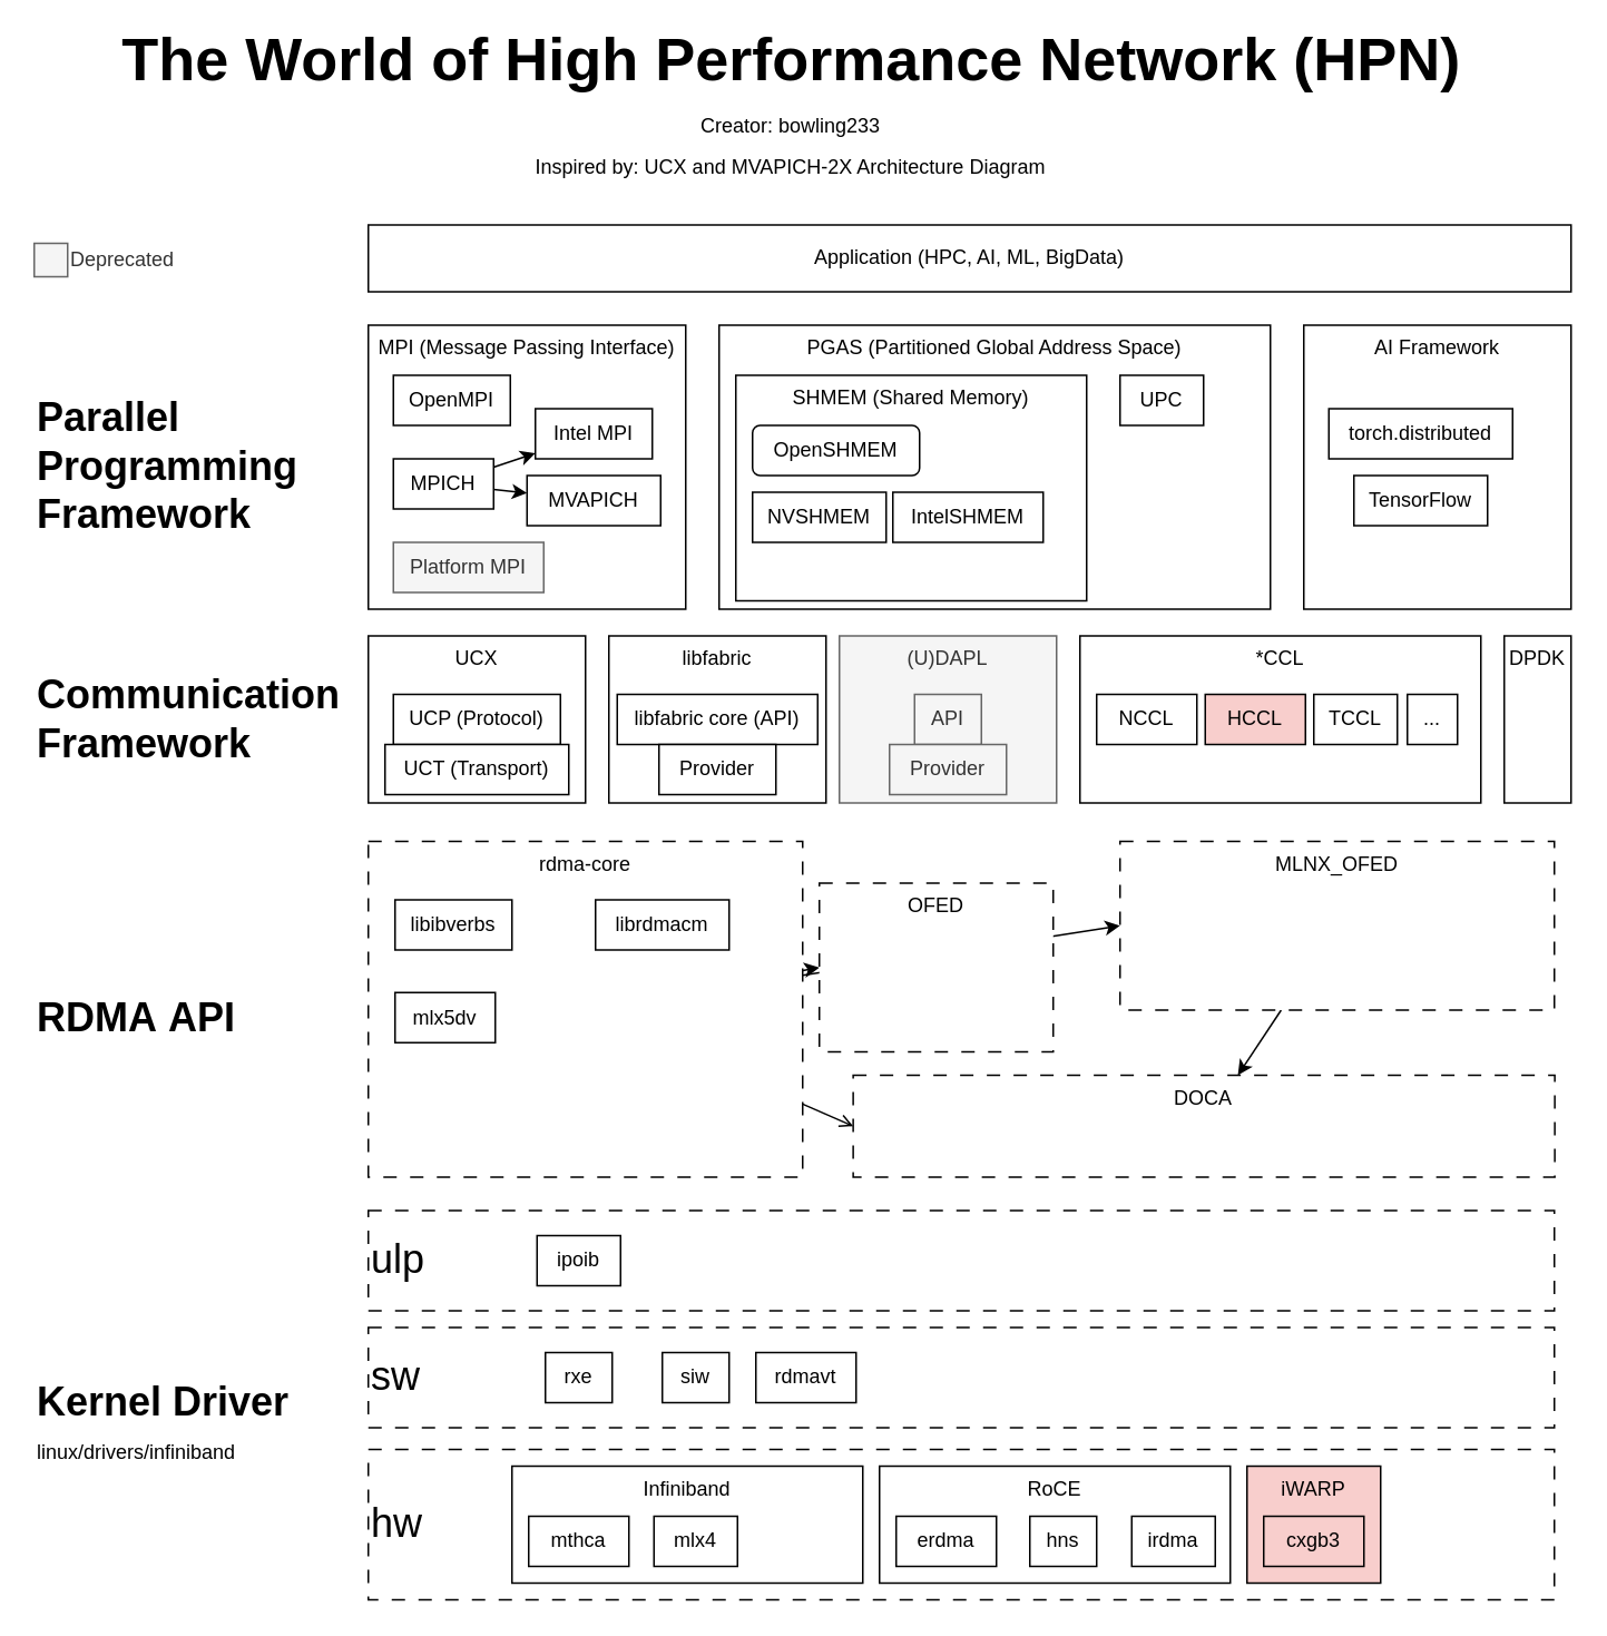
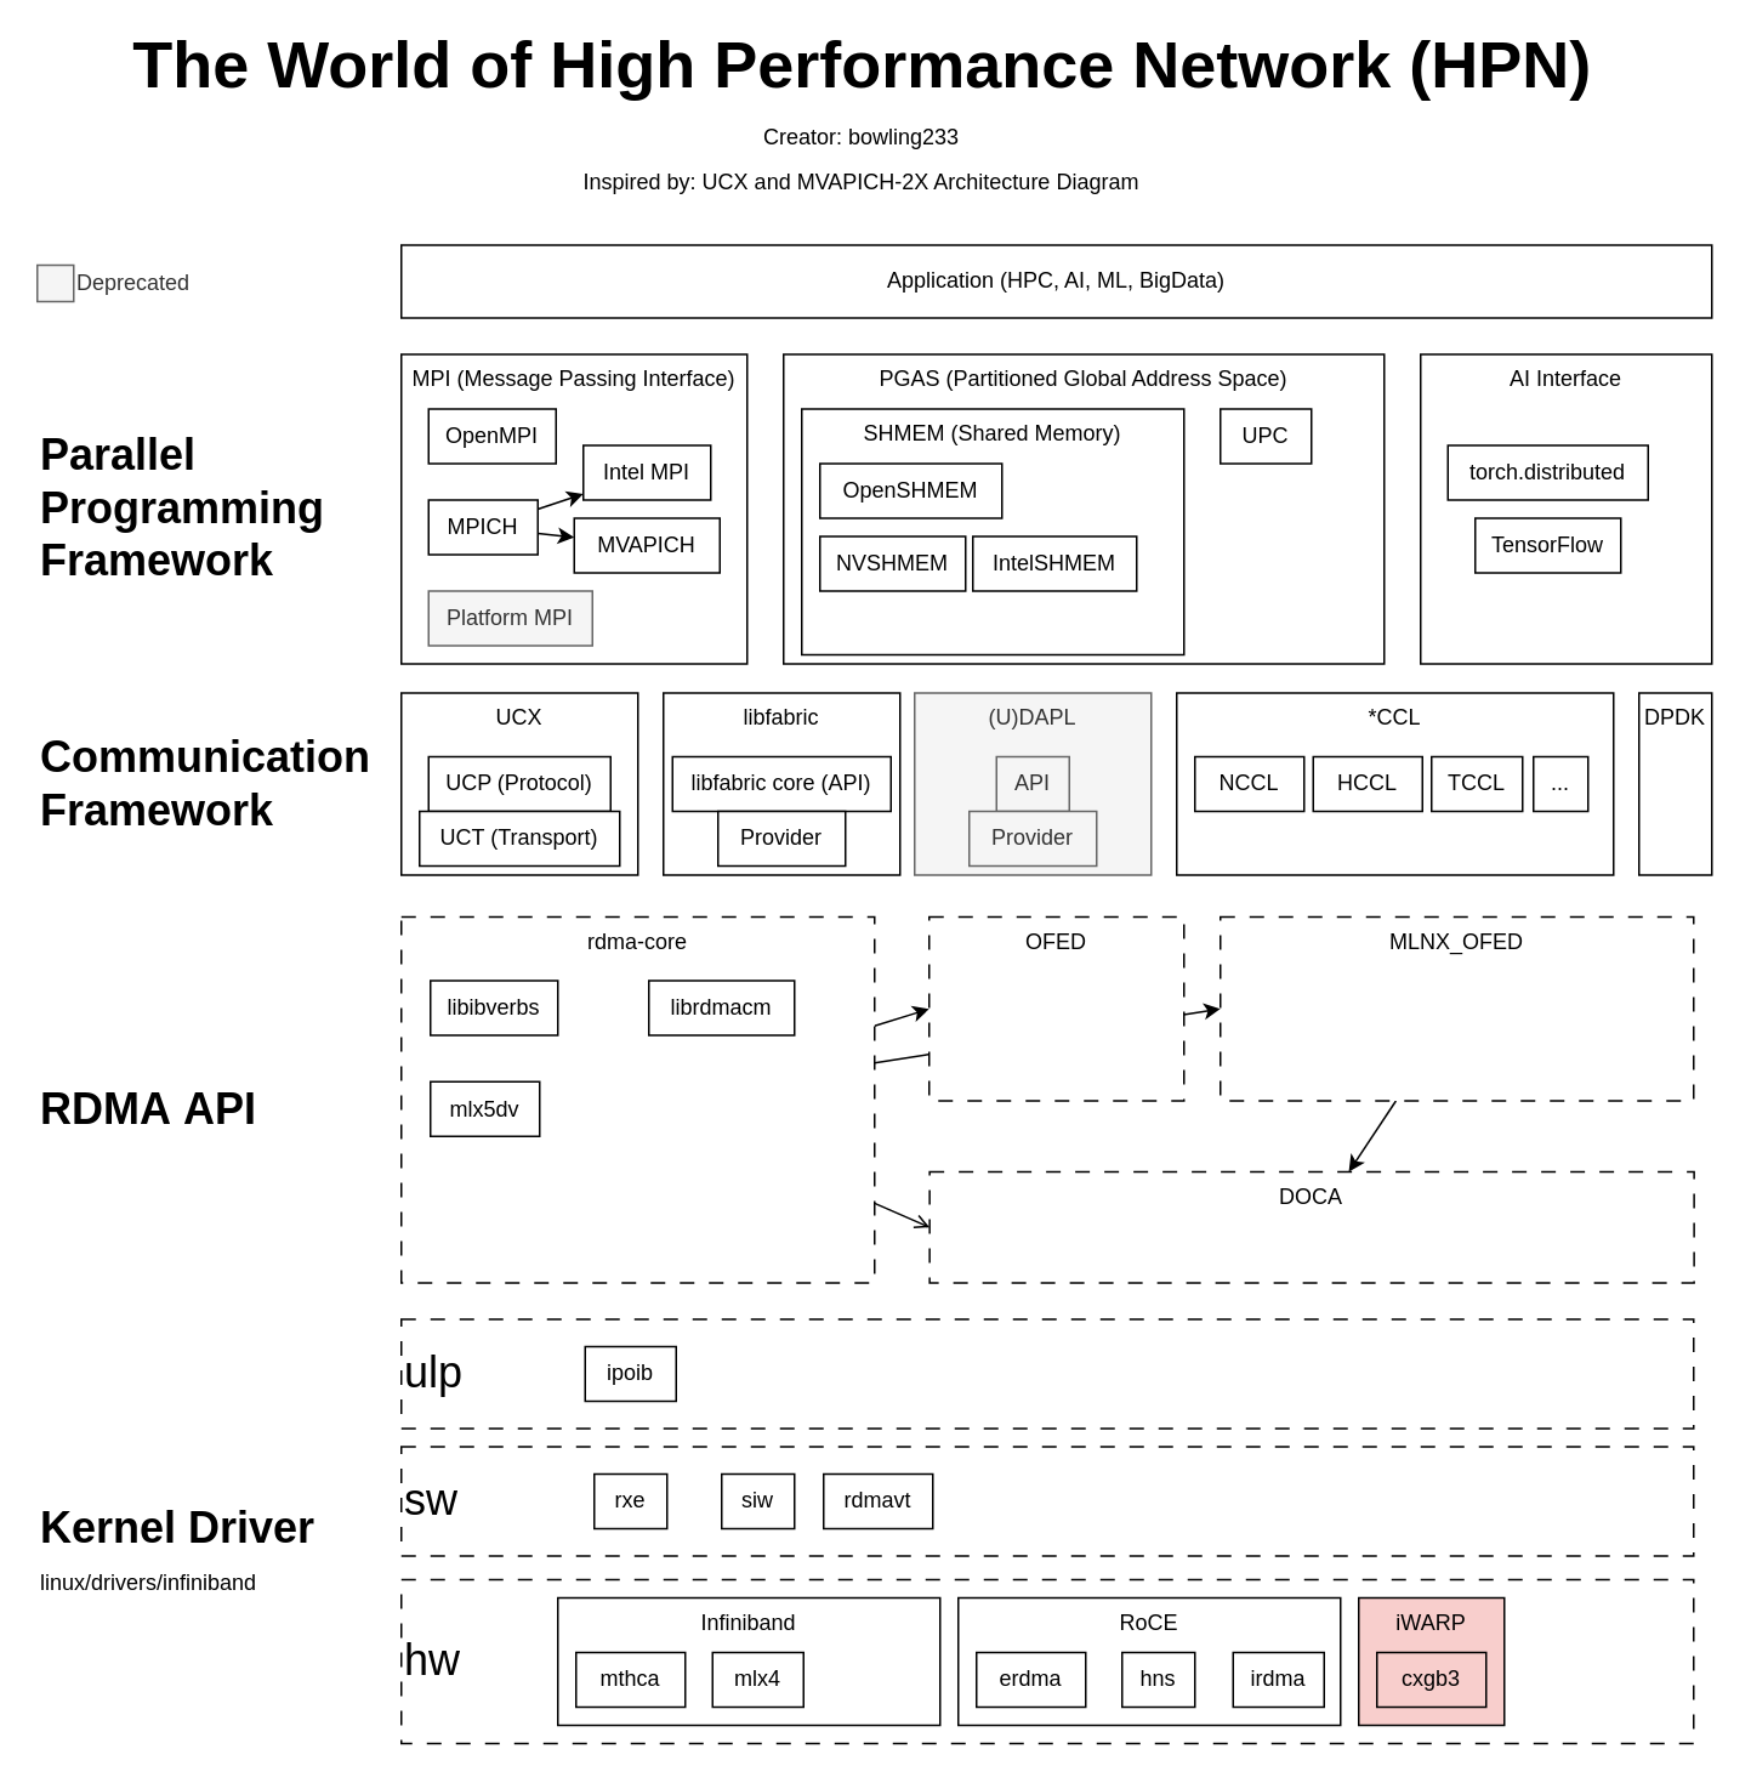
  <mxCell id="0" />
  <mxCell id="1" parent="0" />
  <mxCell id="2" value="hw" style="rounded=0;whiteSpace=wrap;html=1;verticalAlign=middle;dashed=1;dashPattern=8 8;align=left;fontSize=24;" parent="1" vertex="1"><mxGeometry x="220" y="867" width="710" height="90" as="geometry" /></mxCell>
  <mxCell id="3" value="Infiniband" style="rounded=0;whiteSpace=wrap;html=1;verticalAlign=top;" parent="1" vertex="1"><mxGeometry x="306" y="877" width="210" height="70" as="geometry" /></mxCell>
  <mxCell id="4" style="edgeStyle=none;html=1;entryX=0;entryY=0.5;entryDx=0;entryDy=0;" parent="1" source="7" target="48" edge="1"><mxGeometry relative="1" as="geometry" /></mxCell>
  <mxCell id="5" style="edgeStyle=none;html=1;entryX=0;entryY=0.5;entryDx=0;entryDy=0;" parent="1" source="7" target="50" edge="1"><mxGeometry relative="1" as="geometry" /></mxCell>
  <mxCell id="6" style="edgeStyle=none;html=1;entryX=0;entryY=0.5;entryDx=0;entryDy=0;endArrow=open;" parent="1" source="7" target="51" edge="1"><mxGeometry relative="1" as="geometry" /></mxCell>
  <mxCell id="7" value="rdma-core" style="rounded=0;whiteSpace=wrap;html=1;verticalAlign=top;dashed=1;dashPattern=8 8;" parent="1" vertex="1"><mxGeometry x="220" y="503" width="260" height="201" as="geometry" /></mxCell>
  <mxCell id="8" value="Application (HPC, AI, ML, BigData)" style="rounded=0;whiteSpace=wrap;html=1;" parent="1" vertex="1"><mxGeometry x="220" y="134" width="720" height="40" as="geometry" /></mxCell>
  <mxCell id="9" value="MPI (Message Passing Interface)" style="rounded=0;whiteSpace=wrap;html=1;verticalAlign=top;" parent="1" vertex="1"><mxGeometry x="220" y="194" width="190" height="170" as="geometry" /></mxCell>
  <mxCell id="10" value="&lt;div&gt;Parallel&lt;/div&gt;Programming&lt;div&gt;&lt;span style=&quot;background-color: transparent; color: light-dark(rgb(0, 0, 0), rgb(255, 255, 255));&quot;&gt;Framework&lt;/span&gt;&lt;/div&gt;" style="text;html=1;align=left;verticalAlign=middle;whiteSpace=wrap;rounded=0;fontStyle=1;fontSize=24;" parent="1" vertex="1"><mxGeometry x="20" y="264" width="60" height="30" as="geometry" /></mxCell>
  <mxCell id="11" value="OpenMPI" style="rounded=0;whiteSpace=wrap;html=1;autosize=1;" parent="1" vertex="1"><mxGeometry x="235" y="224" width="70" height="30" as="geometry" /></mxCell>
  <mxCell id="12" value="Intel MPI" style="rounded=0;whiteSpace=wrap;html=1;autosize=1;" parent="1" vertex="1"><mxGeometry x="320" y="244" width="70" height="30" as="geometry" /></mxCell>
  <mxCell id="13" style="edgeStyle=none;shape=connector;rounded=0;orthogonalLoop=1;jettySize=auto;html=1;strokeColor=default;align=center;verticalAlign=middle;fontFamily=Helvetica;fontSize=11;fontColor=default;labelBackgroundColor=default;endArrow=classic;" parent="1" source="14" target="16" edge="1"><mxGeometry relative="1" as="geometry" /></mxCell>
  <mxCell id="14" value="MPICH" style="rounded=0;whiteSpace=wrap;html=1;autosize=1;" parent="1" vertex="1"><mxGeometry x="235" y="274" width="60" height="30" as="geometry" /></mxCell>
  <mxCell id="15" value="" style="endArrow=classic;html=1;rounded=0;" parent="1" source="14" target="12" edge="1"><mxGeometry width="50" height="50" relative="1" as="geometry"><mxPoint x="270" y="454" as="sourcePoint" /><mxPoint x="320" y="404" as="targetPoint" /></mxGeometry></mxCell>
  <mxCell id="16" value="MVAPICH" style="rounded=0;whiteSpace=wrap;html=1;autosize=1;" parent="1" vertex="1"><mxGeometry x="315" y="284" width="80" height="30" as="geometry" /></mxCell>
  <mxCell id="17" value="Platform MPI" style="rounded=0;whiteSpace=wrap;html=1;autosize=1;fillColor=#f5f5f5;fontColor=#333333;strokeColor=#666666;" parent="1" vertex="1"><mxGeometry x="235" y="324" width="90" height="30" as="geometry" /></mxCell>
  <mxCell id="18" value="PGAS (Partitioned Global Address Space)" style="rounded=0;whiteSpace=wrap;html=1;verticalAlign=top;" parent="1" vertex="1"><mxGeometry x="430" y="194" width="330" height="170" as="geometry" /></mxCell>
  <mxCell id="19" value="SHMEM (Shared Memory)" style="rounded=0;whiteSpace=wrap;html=1;verticalAlign=top;" parent="1" vertex="1"><mxGeometry x="440" y="224" width="210" height="135" as="geometry" /></mxCell>
- <mxCell id="20" value="OpenSHMEM" style="whiteSpace=wrap;html=1;autosize=1;rounded=1;" parent="1" vertex="1"><mxGeometry x="450" y="254" width="100" height="30" as="geometry" /></mxCell>
+ <mxCell id="20" value="OpenSHMEM" style="rounded=0;whiteSpace=wrap;html=1;autosize=1;" parent="1" vertex="1"><mxGeometry x="450" y="254" width="100" height="30" as="geometry" /></mxCell>
  <mxCell id="21" value="&lt;div&gt;Communication&lt;/div&gt;&lt;div&gt;&lt;span style=&quot;background-color: transparent; color: light-dark(rgb(0, 0, 0), rgb(255, 255, 255));&quot;&gt;Framework&lt;/span&gt;&lt;/div&gt;" style="text;html=1;align=left;verticalAlign=middle;whiteSpace=wrap;rounded=0;fontStyle=1;fontSize=24;" parent="1" vertex="1"><mxGeometry x="20" y="415" width="60" height="30" as="geometry" /></mxCell>
  <mxCell id="22" value="UCX" style="rounded=0;whiteSpace=wrap;html=1;verticalAlign=top;" parent="1" vertex="1"><mxGeometry x="220" y="380" width="130" height="100" as="geometry" /></mxCell>
  <mxCell id="23" value="UCP (Protocol)" style="rounded=0;whiteSpace=wrap;html=1;autosize=1;" parent="1" vertex="1"><mxGeometry x="235" y="415" width="100" height="30" as="geometry" /></mxCell>
  <mxCell id="24" value="UCT (Transport)" style="rounded=0;whiteSpace=wrap;html=1;autosize=1;" parent="1" vertex="1"><mxGeometry x="230" y="445" width="110" height="30" as="geometry" /></mxCell>
  <mxCell id="25" value="libfabric" style="rounded=0;whiteSpace=wrap;html=1;verticalAlign=top;" parent="1" vertex="1"><mxGeometry x="364" y="380" width="130" height="100" as="geometry" /></mxCell>
  <mxCell id="26" value="libfabric core (API)" style="rounded=0;whiteSpace=wrap;html=1;autosize=1;" parent="1" vertex="1"><mxGeometry x="369" y="415" width="120" height="30" as="geometry" /></mxCell>
  <mxCell id="27" value="Provider" style="rounded=0;whiteSpace=wrap;html=1;autosize=1;" parent="1" vertex="1"><mxGeometry x="394" y="445" width="70" height="30" as="geometry" /></mxCell>
  <mxCell id="28" value="&lt;div&gt;RDMA&amp;nbsp;&lt;span style=&quot;background-color: transparent;&quot;&gt;API&lt;/span&gt;&lt;/div&gt;" style="text;html=1;align=left;verticalAlign=middle;whiteSpace=wrap;rounded=0;fontStyle=1;fontSize=24;" parent="1" vertex="1"><mxGeometry x="20" y="593.5" width="170" height="30" as="geometry" /></mxCell>
  <mxCell id="29" value="libibverbs" style="rounded=0;whiteSpace=wrap;html=1;autosize=1;" parent="1" vertex="1"><mxGeometry x="236" y="538" width="70" height="30" as="geometry" /></mxCell>
  <mxCell id="30" value="librdmacm" style="rounded=0;whiteSpace=wrap;html=1;autosize=1;" parent="1" vertex="1"><mxGeometry x="356" y="538" width="80" height="30" as="geometry" /></mxCell>
  <mxCell id="31" value="(U)DAPL" style="rounded=0;whiteSpace=wrap;html=1;verticalAlign=top;fillColor=#f5f5f5;fontColor=#333333;strokeColor=#666666;" parent="1" vertex="1"><mxGeometry x="502" y="380" width="130" height="100" as="geometry" /></mxCell>
  <mxCell id="32" value="API" style="rounded=0;whiteSpace=wrap;html=1;autosize=1;fillColor=#f5f5f5;fontColor=#333333;strokeColor=#666666;" parent="1" vertex="1"><mxGeometry x="547" y="415" width="40" height="30" as="geometry" /></mxCell>
  <mxCell id="33" value="Provider" style="rounded=0;whiteSpace=wrap;html=1;autosize=1;fillColor=#f5f5f5;fontColor=#333333;strokeColor=#666666;" parent="1" vertex="1"><mxGeometry x="532" y="445" width="70" height="30" as="geometry" /></mxCell>
  <mxCell id="34" value="NVSHMEM" style="rounded=0;whiteSpace=wrap;html=1;autosize=1;" parent="1" vertex="1"><mxGeometry x="450" y="294" width="80" height="30" as="geometry" /></mxCell>
- <mxCell id="35" value="AI Framework" style="rounded=0;whiteSpace=wrap;html=1;verticalAlign=top;" parent="1" vertex="1"><mxGeometry x="780" y="194" width="160" height="170" as="geometry" /></mxCell>
+ <mxCell id="35" value="AI Interface" style="rounded=0;whiteSpace=wrap;html=1;verticalAlign=top;" parent="1" vertex="1"><mxGeometry x="780" y="194" width="160" height="170" as="geometry" /></mxCell>
  <mxCell id="36" value="torch.distributed" style="rounded=0;whiteSpace=wrap;html=1;autosize=1;" parent="1" vertex="1"><mxGeometry x="795" y="244" width="110" height="30" as="geometry" /></mxCell>
  <mxCell id="37" value="TensorFlow" style="rounded=0;whiteSpace=wrap;html=1;autosize=1;" parent="1" vertex="1"><mxGeometry x="810" y="284" width="80" height="30" as="geometry" /></mxCell>
  <mxCell id="38" value="*CCL" style="rounded=0;whiteSpace=wrap;html=1;verticalAlign=top;" parent="1" vertex="1"><mxGeometry x="646" y="380" width="240" height="100" as="geometry" /></mxCell>
  <mxCell id="39" value="NCCL" style="rounded=0;whiteSpace=wrap;html=1;autosize=1;" parent="1" vertex="1"><mxGeometry x="656" y="415" width="60" height="30" as="geometry" /></mxCell>
- <mxCell id="40" value="HCCL" style="rounded=0;whiteSpace=wrap;html=1;autosize=1;fillColor=#f8cecc;" parent="1" vertex="1"><mxGeometry x="721" y="415" width="60" height="30" as="geometry" /></mxCell>
+ <mxCell id="40" value="HCCL" style="rounded=0;whiteSpace=wrap;html=1;autosize=1;" parent="1" vertex="1"><mxGeometry x="721" y="415" width="60" height="30" as="geometry" /></mxCell>
  <mxCell id="41" value="TCCL" style="rounded=0;whiteSpace=wrap;html=1;autosize=1;" parent="1" vertex="1"><mxGeometry x="786" y="415" width="50" height="30" as="geometry" /></mxCell>
  <mxCell id="42" value="..." style="rounded=0;whiteSpace=wrap;html=1;autosize=1;" parent="1" vertex="1"><mxGeometry x="842" y="415" width="30" height="30" as="geometry" /></mxCell>
  <mxCell id="43" value="IntelSHMEM" style="rounded=0;whiteSpace=wrap;html=1;autosize=1;" parent="1" vertex="1"><mxGeometry x="534" y="294" width="90" height="30" as="geometry" /></mxCell>
  <mxCell id="44" value="mlx5dv" style="rounded=0;whiteSpace=wrap;html=1;autosize=1;" parent="1" vertex="1"><mxGeometry x="236" y="593.5" width="60" height="30" as="geometry" /></mxCell>
  <mxCell id="45" value="UPC" style="rounded=0;whiteSpace=wrap;html=1;autosize=1;" parent="1" vertex="1"><mxGeometry x="670" y="224" width="50" height="30" as="geometry" /></mxCell>
  <mxCell id="46" value="Deprecated" style="rounded=0;whiteSpace=wrap;html=1;verticalAlign=middle;fillColor=#f5f5f5;fontColor=#333333;strokeColor=#666666;autosize=0;labelPosition=right;verticalLabelPosition=middle;align=left;" parent="1" vertex="1"><mxGeometry x="20" y="145" width="20" height="20" as="geometry" /></mxCell>
  <mxCell id="47" value="The World of High Performance Network (HPN)" style="text;html=1;align=center;verticalAlign=middle;whiteSpace=wrap;rounded=0;fontStyle=1;fontSize=36;" parent="1" vertex="1"><mxGeometry x="42.75" y="20" width="860.5" height="30" as="geometry" /></mxCell>
- <mxCell id="48" value="OFED" style="rounded=0;whiteSpace=wrap;html=1;verticalAlign=top;dashed=1;dashPattern=8 8;" parent="1" vertex="1"><mxGeometry x="490" y="528" width="140" height="101" as="geometry" /></mxCell>
+ <mxCell id="48" value="OFED" style="rounded=0;whiteSpace=wrap;html=1;verticalAlign=top;dashed=1;dashPattern=8 8;" parent="1" vertex="1"><mxGeometry x="510" y="503" width="140" height="101" as="geometry" /></mxCell>
  <mxCell id="49" style="edgeStyle=none;html=1;" parent="1" source="50" target="51" edge="1"><mxGeometry relative="1" as="geometry" /></mxCell>
  <mxCell id="50" value="MLNX_OFED" style="rounded=0;whiteSpace=wrap;html=1;verticalAlign=top;dashed=1;dashPattern=8 8;" parent="1" vertex="1"><mxGeometry x="670" y="503" width="260" height="101" as="geometry" /></mxCell>
  <mxCell id="51" value="DOCA" style="rounded=0;whiteSpace=wrap;html=1;verticalAlign=top;dashed=1;dashPattern=8 8;" parent="1" vertex="1"><mxGeometry x="510.25" y="643" width="420" height="61" as="geometry" /></mxCell>
  <mxCell id="52" value="Creator: bowling233" style="text;html=1;align=center;verticalAlign=middle;whiteSpace=wrap;rounded=0;" parent="1" vertex="1"><mxGeometry x="373" y="60" width="200" height="30" as="geometry" /></mxCell>
  <mxCell id="53" value="Inspired by: UCX and MVAPICH-2X Architecture Diagram" style="text;html=1;align=center;verticalAlign=middle;whiteSpace=wrap;rounded=0;" parent="1" vertex="1"><mxGeometry x="283" y="85" width="380" height="30" as="geometry" /></mxCell>
  <mxCell id="54" value="Kernel Driver" style="text;html=1;align=left;verticalAlign=middle;whiteSpace=wrap;rounded=0;fontStyle=1;fontSize=24;" parent="1" vertex="1"><mxGeometry x="20.25" y="824" width="170" height="30" as="geometry" /></mxCell>
  <mxCell id="55" value="mthca" style="rounded=0;whiteSpace=wrap;html=1;autosize=1;" parent="1" vertex="1"><mxGeometry x="316" y="907" width="60" height="30" as="geometry" /></mxCell>
  <mxCell id="56" value="mlx4" style="rounded=0;whiteSpace=wrap;html=1;autosize=1;" parent="1" vertex="1"><mxGeometry x="391" y="907" width="50" height="30" as="geometry" /></mxCell>
  <mxCell id="57" value="RoCE" style="rounded=0;whiteSpace=wrap;html=1;verticalAlign=top;" parent="1" vertex="1"><mxGeometry x="526" y="877" width="210" height="70" as="geometry" /></mxCell>
  <mxCell id="58" value="erdma" style="rounded=0;whiteSpace=wrap;html=1;autosize=1;" parent="1" vertex="1"><mxGeometry x="536" y="907" width="60" height="30" as="geometry" /></mxCell>
  <mxCell id="59" value="irdma" style="rounded=0;whiteSpace=wrap;html=1;autosize=1;" parent="1" vertex="1"><mxGeometry x="677" y="907" width="50" height="30" as="geometry" /></mxCell>
  <mxCell id="60" value="hns" style="rounded=0;whiteSpace=wrap;html=1;autosize=1;" parent="1" vertex="1"><mxGeometry x="616" y="907" width="40" height="30" as="geometry" /></mxCell>
  <mxCell id="61" value="iWARP" style="rounded=0;whiteSpace=wrap;html=1;verticalAlign=top;strokeColor=default;fillColor=#f8cecc;" parent="1" vertex="1"><mxGeometry x="746" y="877" width="80" height="70" as="geometry" /></mxCell>
  <mxCell id="62" value="cxgb3" style="rounded=0;whiteSpace=wrap;html=1;autosize=1;fillColor=#f8cecc;" parent="1" vertex="1"><mxGeometry x="756" y="907" width="60" height="30" as="geometry" /></mxCell>
  <mxCell id="63" value="sw" style="rounded=0;whiteSpace=wrap;html=1;verticalAlign=middle;dashed=1;dashPattern=8 8;align=left;fontSize=24;" parent="1" vertex="1"><mxGeometry x="220" y="794" width="710" height="60" as="geometry" /></mxCell>
  <mxCell id="64" value="rxe" style="rounded=0;whiteSpace=wrap;html=1;autosize=1;" parent="1" vertex="1"><mxGeometry x="326" y="809" width="40" height="30" as="geometry" /></mxCell>
  <mxCell id="65" value="rdmavt" style="rounded=0;whiteSpace=wrap;html=1;autosize=1;" parent="1" vertex="1"><mxGeometry x="452" y="809" width="60" height="30" as="geometry" /></mxCell>
  <mxCell id="66" value="siw" style="rounded=0;whiteSpace=wrap;html=1;autosize=1;" parent="1" vertex="1"><mxGeometry x="396" y="809" width="40" height="30" as="geometry" /></mxCell>
  <mxCell id="67" value="ulp" style="rounded=0;whiteSpace=wrap;html=1;verticalAlign=middle;dashed=1;dashPattern=8 8;align=left;fontSize=24;" parent="1" vertex="1"><mxGeometry x="220" y="724" width="710" height="60" as="geometry" /></mxCell>
  <mxCell id="68" value="ipoib" style="rounded=0;whiteSpace=wrap;html=1;autosize=1;" parent="1" vertex="1"><mxGeometry x="321" y="739" width="50" height="30" as="geometry" /></mxCell>
  <mxCell id="69" value="linux/drivers/infiniband" style="text;html=1;align=left;verticalAlign=middle;whiteSpace=wrap;rounded=0;" parent="1" vertex="1"><mxGeometry x="20.25" y="854" width="129.75" height="30" as="geometry" /></mxCell>
  <mxCell id="70" value="DPDK" style="rounded=0;whiteSpace=wrap;html=1;verticalAlign=top;" vertex="1" parent="1"><mxGeometry x="900" y="380" width="40" height="100" as="geometry" /></mxCell>
